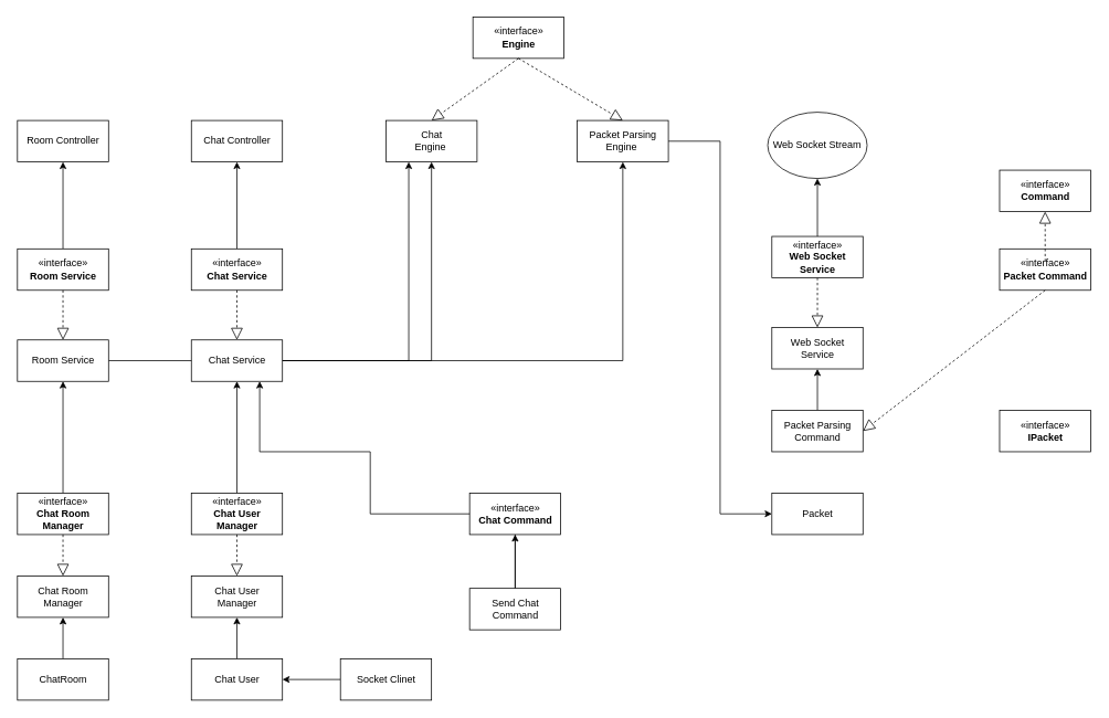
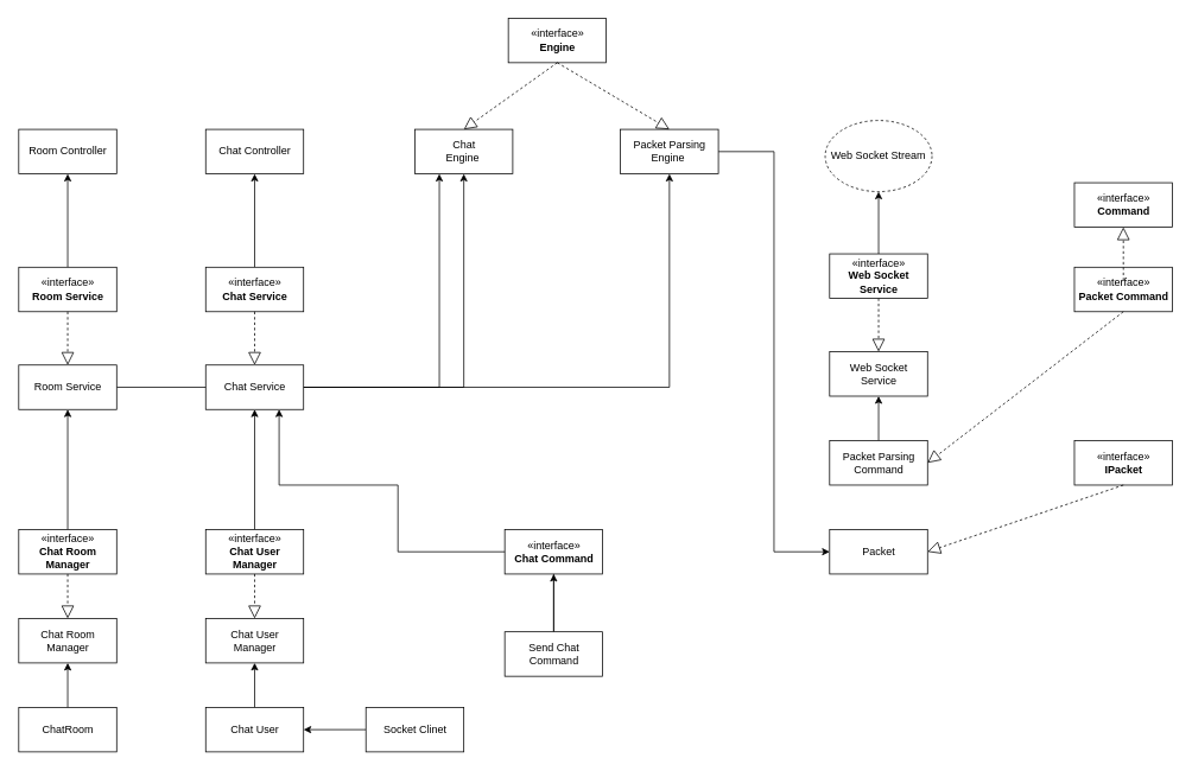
  <mxCell id="0" />
  <mxCell id="1" parent="0" />
  <mxCell id="2" value="Room Controller" style="html=1;" vertex="1" parent="1"><mxGeometry x="20" y="145" width="110" height="50" as="geometry" /></mxCell>
  <mxCell id="3" style="edgeStyle=orthogonalEdgeStyle;rounded=0;orthogonalLoop=1;jettySize=auto;html=1;entryX=0.5;entryY=1;entryDx=0;entryDy=0;" edge="1" parent="1" source="4" target="16"><mxGeometry relative="1" as="geometry" /></mxCell>
  <mxCell id="4" value="«interface»&lt;br&gt;&lt;b&gt;Chat Room &lt;br&gt;Manager&lt;/b&gt;" style="html=1;" vertex="1" parent="1"><mxGeometry x="20" y="595" width="110" height="50" as="geometry" /></mxCell>
  <mxCell id="5" value="Chat Controller" style="html=1;" vertex="1" parent="1"><mxGeometry x="230" y="145" width="110" height="50" as="geometry" /></mxCell>
  <mxCell id="6" style="edgeStyle=orthogonalEdgeStyle;rounded=0;orthogonalLoop=1;jettySize=auto;html=1;entryX=0.5;entryY=1;entryDx=0;entryDy=0;" edge="1" parent="1" source="7" target="5"><mxGeometry relative="1" as="geometry" /></mxCell>
  <mxCell id="7" value="«interface»&lt;br&gt;&lt;b&gt;Chat Service&lt;/b&gt;" style="html=1;" vertex="1" parent="1"><mxGeometry x="230" y="300" width="110" height="50" as="geometry" /></mxCell>
  <mxCell id="8" value="Chat Room &lt;br&gt;Manager" style="html=1;" vertex="1" parent="1"><mxGeometry x="20" y="695" width="110" height="50" as="geometry" /></mxCell>
  <mxCell id="9" value="" style="endArrow=block;dashed=1;endFill=0;endSize=12;html=1;exitX=0.5;exitY=1;exitDx=0;exitDy=0;" edge="1" parent="1" source="4" target="8"><mxGeometry width="160" relative="1" as="geometry"><mxPoint x="240" y="795" as="sourcePoint" /><mxPoint x="400" y="795" as="targetPoint" /></mxGeometry></mxCell>
  <mxCell id="10" style="edgeStyle=orthogonalEdgeStyle;rounded=0;orthogonalLoop=1;jettySize=auto;html=1;entryX=0.5;entryY=1;entryDx=0;entryDy=0;" edge="1" parent="1" source="52" target="43"><mxGeometry relative="1" as="geometry" /></mxCell>
  <mxCell id="11" style="edgeStyle=orthogonalEdgeStyle;rounded=0;orthogonalLoop=1;jettySize=auto;html=1;entryX=0.5;entryY=1;entryDx=0;entryDy=0;" edge="1" parent="1" source="52" target="21"><mxGeometry relative="1" as="geometry" /></mxCell>
  <mxCell id="12" value="" style="endArrow=block;dashed=1;endFill=0;endSize=12;html=1;exitX=0.5;exitY=1;exitDx=0;exitDy=0;entryX=0.5;entryY=0;entryDx=0;entryDy=0;" edge="1" parent="1" source="7" target="52"><mxGeometry width="160" relative="1" as="geometry"><mxPoint x="240" y="380" as="sourcePoint" /><mxPoint x="400" y="380" as="targetPoint" /></mxGeometry></mxCell>
  <mxCell id="13" style="edgeStyle=orthogonalEdgeStyle;rounded=0;orthogonalLoop=1;jettySize=auto;html=1;entryX=0.5;entryY=1;entryDx=0;entryDy=0;" edge="1" parent="1" source="14" target="2"><mxGeometry relative="1" as="geometry" /></mxCell>
  <mxCell id="14" value="«interface»&lt;br&gt;&lt;b&gt;Room Service&lt;/b&gt;" style="html=1;" vertex="1" parent="1"><mxGeometry x="20" y="300" width="110" height="50" as="geometry" /></mxCell>
  <mxCell id="15" style="edgeStyle=orthogonalEdgeStyle;rounded=0;orthogonalLoop=1;jettySize=auto;html=1;entryX=0.25;entryY=1;entryDx=0;entryDy=0;" edge="1" parent="1" source="16" target="43"><mxGeometry relative="1" as="geometry" /></mxCell>
  <mxCell id="16" value="Room Service" style="html=1;" vertex="1" parent="1"><mxGeometry x="20" y="410" width="110" height="50" as="geometry" /></mxCell>
  <mxCell id="17" value="" style="endArrow=block;dashed=1;endFill=0;endSize=12;html=1;exitX=0.5;exitY=1;exitDx=0;exitDy=0;entryX=0.5;entryY=0;entryDx=0;entryDy=0;" edge="1" source="14" target="16" parent="1"><mxGeometry width="160" relative="1" as="geometry"><mxPoint x="30" y="380" as="sourcePoint" /><mxPoint x="190" y="380" as="targetPoint" /></mxGeometry></mxCell>
  <mxCell id="18" value="«interface»&lt;br&gt;&lt;b&gt;Engine&lt;/b&gt;" style="html=1;" vertex="1" parent="1"><mxGeometry x="570" y="20" width="110" height="50" as="geometry" /></mxCell>
  <mxCell id="19" value="«interface»&lt;br&gt;&lt;b&gt;Packet Command&lt;/b&gt;" style="html=1;" vertex="1" parent="1"><mxGeometry x="1206" y="300" width="110" height="50" as="geometry" /></mxCell>
  <mxCell id="20" style="edgeStyle=orthogonalEdgeStyle;rounded=0;orthogonalLoop=1;jettySize=auto;html=1;entryX=0;entryY=0.5;entryDx=0;entryDy=0;" edge="1" parent="1" source="21" target="39"><mxGeometry relative="1" as="geometry" /></mxCell>
  <mxCell id="21" value="Packet Parsing&lt;br&gt;Engine&amp;nbsp;" style="html=1;" vertex="1" parent="1"><mxGeometry x="696" y="145" width="110" height="50" as="geometry" /></mxCell>
  <mxCell id="22" value="«interface»&lt;br&gt;&lt;b&gt;IPacket&lt;/b&gt;" style="html=1;" vertex="1" parent="1"><mxGeometry x="1206" y="495" width="110" height="50" as="geometry" /></mxCell>
- <mxCell id="23" value="Web Socket Stream" style="ellipse;whiteSpace=wrap;html=1;" vertex="1" parent="1"><mxGeometry x="926" y="135" width="120" height="80" as="geometry" /></mxCell>
+ <mxCell id="23" value="Web Socket Stream" style="ellipse;whiteSpace=wrap;html=1;dashed=1;" vertex="1" parent="1"><mxGeometry x="926" y="135" width="120" height="80" as="geometry" /></mxCell>
  <mxCell id="24" style="edgeStyle=orthogonalEdgeStyle;rounded=0;orthogonalLoop=1;jettySize=auto;html=1;entryX=0.5;entryY=1;entryDx=0;entryDy=0;" edge="1" parent="1" source="25" target="8"><mxGeometry relative="1" as="geometry" /></mxCell>
  <mxCell id="25" value="ChatRoom" style="html=1;" vertex="1" parent="1"><mxGeometry x="20" y="795" width="110" height="50" as="geometry" /></mxCell>
  <mxCell id="26" style="edgeStyle=orthogonalEdgeStyle;rounded=0;orthogonalLoop=1;jettySize=auto;html=1;entryX=0.5;entryY=1;entryDx=0;entryDy=0;" edge="1" parent="1" source="27" target="32"><mxGeometry relative="1" as="geometry" /></mxCell>
  <mxCell id="27" value="Chat User" style="html=1;" vertex="1" parent="1"><mxGeometry x="230" y="795" width="110" height="50" as="geometry" /></mxCell>
  <mxCell id="28" style="edgeStyle=orthogonalEdgeStyle;rounded=0;orthogonalLoop=1;jettySize=auto;html=1;entryX=1;entryY=0.5;entryDx=0;entryDy=0;" edge="1" parent="1" source="29" target="27"><mxGeometry relative="1" as="geometry" /></mxCell>
  <mxCell id="29" value="Socket Clinet" style="html=1;" vertex="1" parent="1"><mxGeometry x="410" y="795" width="110" height="50" as="geometry" /></mxCell>
  <mxCell id="30" style="edgeStyle=orthogonalEdgeStyle;rounded=0;orthogonalLoop=1;jettySize=auto;html=1;entryX=0.5;entryY=1;entryDx=0;entryDy=0;" edge="1" parent="1" source="31" target="52"><mxGeometry relative="1" as="geometry" /></mxCell>
  <mxCell id="31" value="«interface»&lt;br&gt;&lt;b&gt;Chat User&lt;br&gt;Manager&lt;/b&gt;" style="html=1;" vertex="1" parent="1"><mxGeometry x="230" y="595" width="110" height="50" as="geometry" /></mxCell>
  <mxCell id="32" value="Chat User&lt;br&gt;Manager" style="html=1;" vertex="1" parent="1"><mxGeometry x="230" y="695" width="110" height="50" as="geometry" /></mxCell>
  <mxCell id="33" value="" style="endArrow=block;dashed=1;endFill=0;endSize=12;html=1;entryX=0.5;entryY=0;entryDx=0;entryDy=0;" edge="1" parent="1" source="31" target="32"><mxGeometry width="160" relative="1" as="geometry"><mxPoint x="260" y="795" as="sourcePoint" /><mxPoint x="420" y="795" as="targetPoint" /></mxGeometry></mxCell>
  <mxCell id="34" style="edgeStyle=orthogonalEdgeStyle;rounded=0;orthogonalLoop=1;jettySize=auto;html=1;entryX=0.5;entryY=1;entryDx=0;entryDy=0;" edge="1" parent="1" source="35" target="23"><mxGeometry relative="1" as="geometry" /></mxCell>
  <mxCell id="35" value="«interface»&lt;br&gt;&lt;b&gt;Web Socket &lt;br&gt;Service&lt;/b&gt;" style="html=1;" vertex="1" parent="1"><mxGeometry x="931" y="285" width="110" height="50" as="geometry" /></mxCell>
  <mxCell id="36" value="Web Socket &lt;br&gt;Service" style="html=1;" vertex="1" parent="1"><mxGeometry x="931" y="395" width="110" height="50" as="geometry" /></mxCell>
  <mxCell id="37" value="" style="endArrow=block;dashed=1;endFill=0;endSize=12;html=1;entryX=0.5;entryY=0;entryDx=0;entryDy=0;" edge="1" parent="1" source="35" target="36"><mxGeometry width="160" relative="1" as="geometry"><mxPoint x="571" y="340" as="sourcePoint" /><mxPoint x="731" y="340" as="targetPoint" /></mxGeometry></mxCell>
  <mxCell id="38" value="" style="endArrow=block;dashed=1;endFill=0;endSize=12;html=1;entryX=0.5;entryY=0;entryDx=0;entryDy=0;exitX=0.5;exitY=1;exitDx=0;exitDy=0;" edge="1" parent="1" source="18" target="21"><mxGeometry width="160" relative="1" as="geometry"><mxPoint x="200" y="515" as="sourcePoint" /><mxPoint x="360" y="515" as="targetPoint" /></mxGeometry></mxCell>
  <mxCell id="39" value="Packet" style="html=1;" vertex="1" parent="1"><mxGeometry x="931" y="595" width="110" height="50" as="geometry" /></mxCell>
  <mxCell id="40" style="edgeStyle=orthogonalEdgeStyle;rounded=0;orthogonalLoop=1;jettySize=auto;html=1;entryX=0.5;entryY=1;entryDx=0;entryDy=0;" edge="1" parent="1" source="41" target="36"><mxGeometry relative="1" as="geometry" /></mxCell>
  <mxCell id="41" value="Packet Parsing &lt;br&gt;Command" style="html=1;" vertex="1" parent="1"><mxGeometry x="931" y="495" width="110" height="50" as="geometry" /></mxCell>
  <mxCell id="42" value="" style="endArrow=block;dashed=1;endFill=0;endSize=12;html=1;exitX=0.5;exitY=1;exitDx=0;exitDy=0;entryX=1;entryY=0.5;entryDx=0;entryDy=0;" edge="1" parent="1" source="19" target="41"><mxGeometry width="160" relative="1" as="geometry"><mxPoint x="611" y="975" as="sourcePoint" /><mxPoint x="771" y="975" as="targetPoint" /></mxGeometry></mxCell>
  <mxCell id="43" value="Chat&lt;br&gt;Engine&amp;nbsp;" style="html=1;" vertex="1" parent="1"><mxGeometry x="465" y="145" width="110" height="50" as="geometry" /></mxCell>
  <mxCell id="44" value="" style="endArrow=block;dashed=1;endFill=0;endSize=12;html=1;entryX=0.5;entryY=0;entryDx=0;entryDy=0;exitX=0.5;exitY=1;exitDx=0;exitDy=0;" edge="1" parent="1" source="18" target="43"><mxGeometry width="160" relative="1" as="geometry"><mxPoint x="200" y="515" as="sourcePoint" /><mxPoint x="360" y="515" as="targetPoint" /></mxGeometry></mxCell>
+ <mxCell id="45" value="" style="endArrow=block;dashed=1;endFill=0;endSize=12;html=1;exitX=0.5;exitY=1;exitDx=0;exitDy=0;entryX=1;entryY=0.5;entryDx=0;entryDy=0;" edge="1" parent="1" source="22" target="39"><mxGeometry width="160" relative="1" as="geometry"><mxPoint x="611" y="975" as="sourcePoint" /><mxPoint x="771" y="975" as="targetPoint" /></mxGeometry></mxCell>
  <mxCell id="46" style="edgeStyle=orthogonalEdgeStyle;rounded=0;orthogonalLoop=1;jettySize=auto;html=1;entryX=0.5;entryY=1;entryDx=0;entryDy=0;" edge="1" parent="1" source="48" target="49"><mxGeometry relative="1" as="geometry" /></mxCell>
  <mxCell id="47" style="edgeStyle=orthogonalEdgeStyle;rounded=0;orthogonalLoop=1;jettySize=auto;html=1;entryX=0.75;entryY=1;entryDx=0;entryDy=0;" edge="1" parent="1" source="48" target="52"><mxGeometry relative="1" as="geometry"><Array as="points"><mxPoint x="446" y="620" /><mxPoint x="446" y="545" /><mxPoint x="313" y="545" /></Array></mxGeometry></mxCell>
  <mxCell id="48" value="Send Chat&lt;br&gt;Command" style="html=1;" vertex="1" parent="1"><mxGeometry x="566" y="710" width="110" height="50" as="geometry" /></mxCell>
  <mxCell id="49" value="«interface»&lt;br&gt;&lt;b&gt;Chat Command&lt;/b&gt;" style="html=1;" vertex="1" parent="1"><mxGeometry x="566" y="595" width="110" height="50" as="geometry" /></mxCell>
  <mxCell id="50" value="«interface»&lt;br&gt;&lt;b&gt;Command&lt;/b&gt;" style="html=1;" vertex="1" parent="1"><mxGeometry x="1206" y="205" width="110" height="50" as="geometry" /></mxCell>
  <mxCell id="51" value="" style="endArrow=block;dashed=1;endFill=0;endSize=12;html=1;" edge="1" parent="1" target="50"><mxGeometry width="160" relative="1" as="geometry"><mxPoint x="1261" y="315" as="sourcePoint" /><mxPoint x="771" y="975" as="targetPoint" /></mxGeometry></mxCell>
  <mxCell id="52" value="Chat Service" style="html=1;" vertex="1" parent="1"><mxGeometry x="230" y="410" width="110" height="50" as="geometry" /></mxCell>
